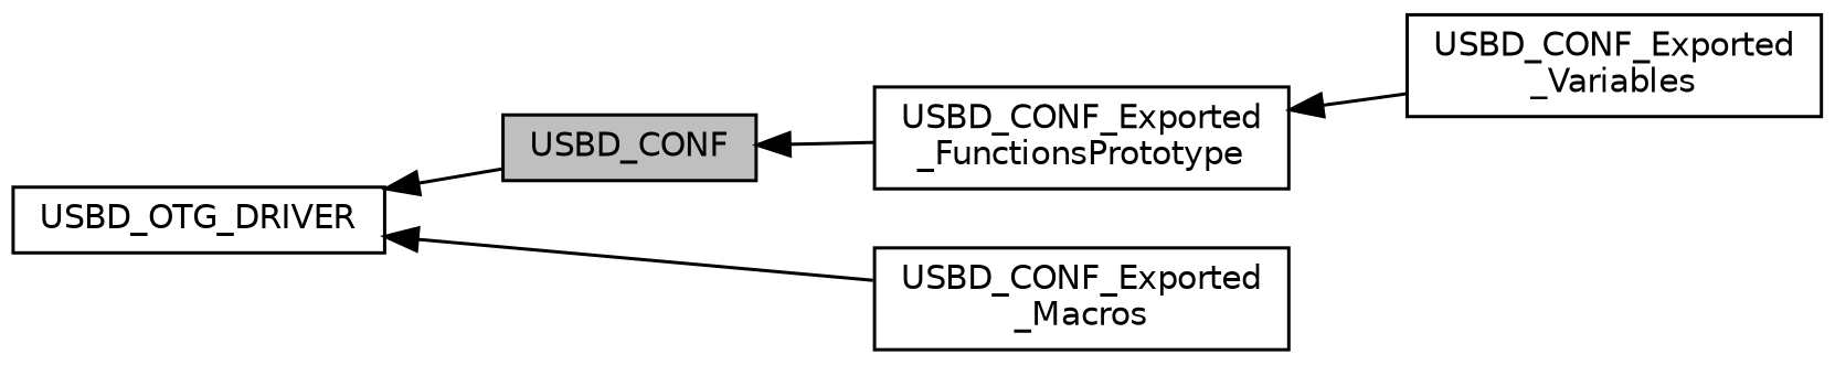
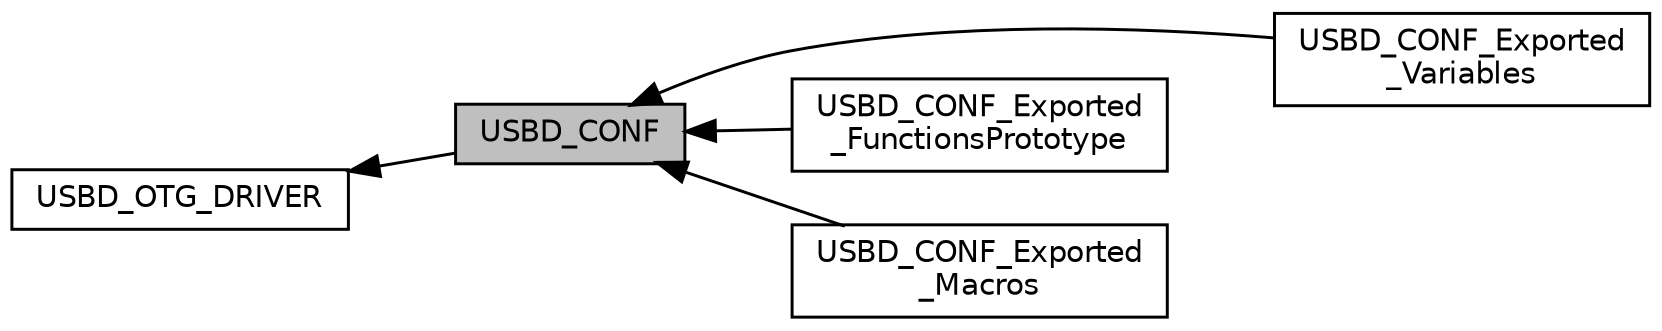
  digraph {
    rankdir=LR
    node [color=black fillcolor=white fontname=Helvetica fontsize=10 shape=record style=filled]
    edge [dir=back fontname=Helvetica fontsize=10 labelfontname=Helvetica labelfontsize=10 shape=plaintext style=solid]
    n1 [height=0.2 label="USBD_CONF_Exported\l_Variables" width=0.4]
    n2 [fillcolor=grey75 fontcolor=black height=0.2 label=USBD_CONF width=0.4]
    n3 [height=0.2 label="USBD_CONF_Exported\l_Macros" width=0.4]
    n4 [height=0.2 label="USBD_CONF_Exported\l_FunctionsPrototype" width=0.4]
    n5 [height=0.2 label=USBD_OTG_DRIVER width=0.4]
-   n4 -> n1
-   n5 -> n3
+   n2 -> n1
+   n2 -> n3
    n2 -> n4
    n5 -> n2
  }
